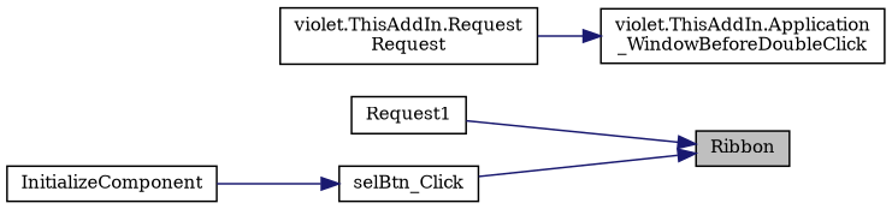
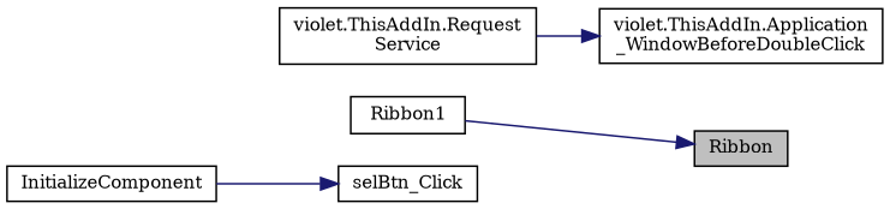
  digraph {
    fontname="DejaVu Serif"
    rankdir=RL
    node [color=black fillcolor=white fontname="DejaVu Serif" fontsize=10 shape=record style=filled]
    edge [color=midnightblue dir=back fontname="DejaVu Serif" fontsize=10 labelfontname=Helvetica labelfontsize=10 style=solid]
    n1 [fillcolor=grey75 fontcolor=black height=0.2 label=Ribbon width=0.4]
-   n2 [height=0.2 label=Request1 width=0.4]
+   n2 [height=0.2 label=Ribbon1 width=0.4]
    n3 [height=0.2 label=selBtn_Click width=0.4]
    n4 [height=0.2 label=InitializeComponent width=0.4]
    n5 [height=0.2 label="violet.ThisAddIn.Application\l_WindowBeforeDoubleClick" width=0.4]
-   n6 [height=0.2 label="violet.ThisAddIn.Request\lRequest" width=0.4]
+   n6 [height=0.2 label="violet.ThisAddIn.Request\lService" width=0.4]
    n1 -> n2
-   n1 -> n3
    n3 -> n4
    n5 -> n6
  }
